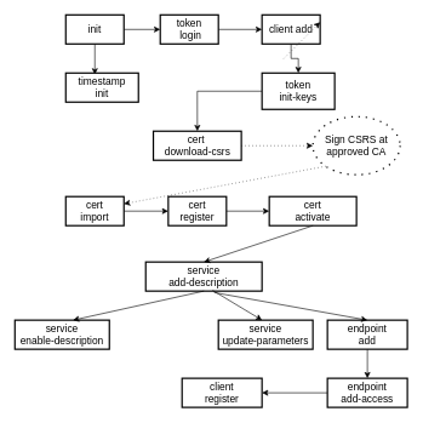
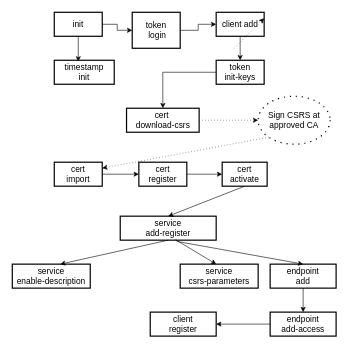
  <mxCell id="0" />
  <mxCell id="1" parent="0" />
  <mxCell id="2" style="edgeStyle=orthogonalEdgeStyle;rounded=0;orthogonalLoop=1;jettySize=auto;html=1;fontFamily=Helvetica;fontSize=14;" edge="1" parent="1" source="4" target="7"><mxGeometry relative="1" as="geometry" /></mxCell>
  <mxCell id="3" style="edgeStyle=orthogonalEdgeStyle;rounded=0;orthogonalLoop=1;jettySize=auto;html=1;entryX=0.4;entryY=0.05;entryDx=0;entryDy=0;entryPerimeter=0;fontFamily=Helvetica;fontSize=14;" edge="1" parent="1" source="4" target="5"><mxGeometry relative="1" as="geometry" /></mxCell>
  <mxCell id="4" value="init" style="rounded=0;whiteSpace=wrap;html=1;strokeWidth=2;fontFamily=Helvetica;fontSize=14;fontStyle=0" vertex="1" parent="1"><mxGeometry x="90" y="20" width="80" height="40" as="geometry" /></mxCell>
  <mxCell id="5" value="timestamp&lt;br&gt;init" style="rounded=0;whiteSpace=wrap;html=1;strokeWidth=2;fontFamily=Helvetica;fontSize=14;fontStyle=0" vertex="1" parent="1"><mxGeometry x="90" y="100" width="100" height="40" as="geometry" /></mxCell>
  <mxCell id="6" style="edgeStyle=orthogonalEdgeStyle;rounded=0;orthogonalLoop=1;jettySize=auto;html=1;fontFamily=Helvetica;fontSize=14;" edge="1" parent="1" source="7" target="9"><mxGeometry relative="1" as="geometry" /></mxCell>
- <mxCell id="7" value="token&lt;br&gt;&amp;nbsp;login" style="rounded=0;whiteSpace=wrap;html=1;strokeWidth=2;fontFamily=Helvetica;fontSize=14;fontStyle=0" vertex="1" parent="1"><mxGeometry x="220" y="20" width="80" height="40" as="geometry" /></mxCell>
+ <mxCell id="7" value="token&lt;br&gt;&amp;nbsp;login" style="rounded=0;whiteSpace=wrap;html=1;strokeWidth=2;fontFamily=Helvetica;fontSize=14;fontStyle=0" vertex="1" parent="1"><mxGeometry x="220" y="20" width="80" height="60" as="geometry" /></mxCell>
  <mxCell id="8" style="edgeStyle=orthogonalEdgeStyle;rounded=0;orthogonalLoop=1;jettySize=auto;html=1;entryX=0.5;entryY=0;entryDx=0;entryDy=0;fontFamily=Helvetica;fontSize=14;" edge="1" parent="1" source="9" target="11"><mxGeometry relative="1" as="geometry" /></mxCell>
  <mxCell id="9" value="client add" style="rounded=0;whiteSpace=wrap;html=1;strokeWidth=2;fontFamily=Helvetica;fontSize=14;fontStyle=0" vertex="1" parent="1"><mxGeometry x="360" y="20" width="80" height="40" as="geometry" /></mxCell>
  <mxCell id="10" style="edgeStyle=orthogonalEdgeStyle;rounded=0;orthogonalLoop=1;jettySize=auto;html=1;entryX=0.5;entryY=0;entryDx=0;entryDy=0;fontFamily=Helvetica;fontSize=14;" edge="1" parent="1" source="11" target="13"><mxGeometry relative="1" as="geometry" /></mxCell>
- <mxCell id="11" value="token &lt;br&gt;init-keys" style="rounded=0;whiteSpace=wrap;html=1;strokeWidth=2;fontFamily=Helvetica;fontSize=14;fontStyle=0" vertex="1" parent="1"><mxGeometry x="360" y="100" width="100" height="50" as="geometry" /></mxCell>
+ <mxCell id="11" value="token &lt;br&gt;init-keys" style="rounded=0;whiteSpace=wrap;html=1;strokeWidth=2;fontFamily=Helvetica;fontSize=14;fontStyle=0" vertex="1" parent="1"><mxGeometry x="360" y="100" width="80" height="40" as="geometry" /></mxCell>
  <mxCell id="12" style="edgeStyle=orthogonalEdgeStyle;rounded=0;orthogonalLoop=1;jettySize=auto;html=1;entryX=0;entryY=0.5;entryDx=0;entryDy=0;fontFamily=Helvetica;fontSize=14;dashed=1;dashPattern=1 4;" edge="1" parent="1" source="13" target="14"><mxGeometry relative="1" as="geometry" /></mxCell>
  <mxCell id="13" value="cert&amp;nbsp;&lt;br&gt;download-csrs" style="rounded=0;whiteSpace=wrap;html=1;strokeWidth=2;fontFamily=Helvetica;fontSize=14;fontStyle=0" vertex="1" parent="1"><mxGeometry x="210.52" y="180" width="121.05" height="40" as="geometry" /></mxCell>
  <mxCell id="14" value="Sign CSRS at approved CA" style="ellipse;whiteSpace=wrap;html=1;fontFamily=Helvetica;fontSize=14;strokeWidth=2;dashed=1;dashPattern=1 4;" vertex="1" parent="1"><mxGeometry x="430" y="160" width="120" height="80" as="geometry" /></mxCell>
  <mxCell id="15" style="edgeStyle=orthogonalEdgeStyle;rounded=0;orthogonalLoop=1;jettySize=auto;html=1;entryX=0;entryY=0.5;entryDx=0;entryDy=0;fontFamily=Helvetica;fontSize=14;" edge="1" parent="1" source="16" target="20"><mxGeometry relative="1" as="geometry" /></mxCell>
  <mxCell id="16" value="cert&lt;br&gt;import" style="rounded=0;whiteSpace=wrap;html=1;strokeWidth=2;fontFamily=Helvetica;fontSize=14;fontStyle=0" vertex="1" parent="1"><mxGeometry x="90" y="270" width="80" height="40" as="geometry" /></mxCell>
  <mxCell id="17" value="" style="endArrow=classic;html=1;dashed=1;dashPattern=1 4;fontFamily=Helvetica;fontSize=14;" edge="1" parent="1"><mxGeometry width="50" height="50" relative="1" as="geometry"><mxPoint x="390" y="80" as="sourcePoint" /><mxPoint x="440" y="30" as="targetPoint" /></mxGeometry></mxCell>
  <mxCell id="18" value="" style="endArrow=classic;html=1;dashed=1;dashPattern=1 4;fontFamily=Helvetica;fontSize=14;exitX=0;exitY=1;exitDx=0;exitDy=0;entryX=1;entryY=0.25;entryDx=0;entryDy=0;" edge="1" parent="1" source="14" target="16"><mxGeometry width="50" height="50" relative="1" as="geometry"><mxPoint x="250" y="330" as="sourcePoint" /><mxPoint x="180" y="290" as="targetPoint" /></mxGeometry></mxCell>
  <mxCell id="19" style="edgeStyle=orthogonalEdgeStyle;rounded=0;orthogonalLoop=1;jettySize=auto;html=1;entryX=0;entryY=0.5;entryDx=0;entryDy=0;fontFamily=Helvetica;fontSize=14;" edge="1" parent="1" source="20" target="21"><mxGeometry relative="1" as="geometry" /></mxCell>
  <mxCell id="20" value="cert&lt;br&gt;register" style="rounded=0;whiteSpace=wrap;html=1;strokeWidth=2;fontFamily=Helvetica;fontSize=14;fontStyle=0" vertex="1" parent="1"><mxGeometry x="231.05" y="270" width="80" height="40" as="geometry" /></mxCell>
- <mxCell id="21" value="cert&lt;br&gt;activate" style="rounded=0;whiteSpace=wrap;html=1;strokeWidth=2;fontFamily=Helvetica;fontSize=14;fontStyle=0" vertex="1" parent="1"><mxGeometry x="370" y="270" width="120" height="40" as="geometry" /></mxCell>
- <mxCell id="22" value="service&lt;br&gt;add-description" style="rounded=0;whiteSpace=wrap;html=1;strokeWidth=2;fontFamily=Helvetica;fontSize=14;fontStyle=0" vertex="1" parent="1"><mxGeometry x="200" y="360" width="160" height="40" as="geometry" /></mxCell>
+ <mxCell id="21" value="cert&lt;br&gt;activate" style="rounded=0;whiteSpace=wrap;html=1;strokeWidth=2;fontFamily=Helvetica;fontSize=14;fontStyle=0" vertex="1" parent="1"><mxGeometry x="370" y="270" width="75" height="40" as="geometry" /></mxCell>
+ <mxCell id="22" value="service&lt;br&gt;add-register" style="rounded=0;whiteSpace=wrap;html=1;strokeWidth=2;fontFamily=Helvetica;fontSize=14;fontStyle=0" vertex="1" parent="1"><mxGeometry x="200" y="360" width="160" height="40" as="geometry" /></mxCell>
  <mxCell id="23" value="" style="endArrow=classic;html=1;fontFamily=Helvetica;fontSize=14;entryX=0.5;entryY=0;entryDx=0;entryDy=0;exitX=0.5;exitY=1;exitDx=0;exitDy=0;" edge="1" parent="1" source="21" target="22"><mxGeometry width="50" height="50" relative="1" as="geometry"><mxPoint x="390" y="130" as="sourcePoint" /><mxPoint x="440" y="80" as="targetPoint" /></mxGeometry></mxCell>
  <mxCell id="24" value="service&lt;br&gt;enable-description" style="rounded=0;whiteSpace=wrap;html=1;strokeWidth=2;fontFamily=Helvetica;fontSize=14;fontStyle=0" vertex="1" parent="1"><mxGeometry x="20" y="440" width="130" height="40" as="geometry" /></mxCell>
- <mxCell id="25" value="service&lt;br&gt;update-parameters" style="rounded=0;whiteSpace=wrap;html=1;strokeWidth=2;fontFamily=Helvetica;fontSize=14;fontStyle=0" vertex="1" parent="1"><mxGeometry x="300" y="440" width="130" height="40" as="geometry" /></mxCell>
+ <mxCell id="25" value="service&lt;br&gt;csrs-parameters" style="rounded=0;whiteSpace=wrap;html=1;strokeWidth=2;fontFamily=Helvetica;fontSize=14;fontStyle=0" vertex="1" parent="1"><mxGeometry x="300" y="440" width="130" height="40" as="geometry" /></mxCell>
  <mxCell id="26" style="edgeStyle=orthogonalEdgeStyle;rounded=0;orthogonalLoop=1;jettySize=auto;html=1;entryX=0.5;entryY=0;entryDx=0;entryDy=0;fontFamily=Helvetica;fontSize=14;" edge="1" parent="1" source="27" target="32"><mxGeometry relative="1" as="geometry" /></mxCell>
  <mxCell id="27" value="endpoint&lt;br&gt;add" style="rounded=0;whiteSpace=wrap;html=1;strokeWidth=2;fontFamily=Helvetica;fontSize=14;fontStyle=0" vertex="1" parent="1"><mxGeometry x="450" y="440" width="110" height="40" as="geometry" /></mxCell>
  <mxCell id="28" value="" style="endArrow=classic;html=1;fontFamily=Helvetica;fontSize=14;exitX=0.5;exitY=1;exitDx=0;exitDy=0;entryX=0.615;entryY=0;entryDx=0;entryDy=0;entryPerimeter=0;" edge="1" parent="1" source="22" target="24"><mxGeometry width="50" height="50" relative="1" as="geometry"><mxPoint x="380" y="280" as="sourcePoint" /><mxPoint x="430" y="230" as="targetPoint" /></mxGeometry></mxCell>
  <mxCell id="29" value="" style="endArrow=classic;html=1;fontFamily=Helvetica;fontSize=14;exitX=0.575;exitY=0.975;exitDx=0;exitDy=0;exitPerimeter=0;" edge="1" parent="1" source="22"><mxGeometry width="50" height="50" relative="1" as="geometry"><mxPoint x="298" y="409" as="sourcePoint" /><mxPoint x="360" y="440" as="targetPoint" /></mxGeometry></mxCell>
  <mxCell id="30" value="" style="endArrow=classic;html=1;fontFamily=Helvetica;fontSize=14;entryX=0.5;entryY=0;entryDx=0;entryDy=0;exitX=0.588;exitY=1.05;exitDx=0;exitDy=0;exitPerimeter=0;" edge="1" parent="1" source="22" target="27"><mxGeometry width="50" height="50" relative="1" as="geometry"><mxPoint x="302" y="409" as="sourcePoint" /><mxPoint x="370" y="450" as="targetPoint" /></mxGeometry></mxCell>
  <mxCell id="31" style="edgeStyle=orthogonalEdgeStyle;rounded=0;orthogonalLoop=1;jettySize=auto;html=1;fontFamily=Helvetica;fontSize=14;" edge="1" parent="1" source="32" target="33"><mxGeometry relative="1" as="geometry" /></mxCell>
  <mxCell id="32" value="endpoint&lt;br&gt;add-access" style="rounded=0;whiteSpace=wrap;html=1;strokeWidth=2;fontFamily=Helvetica;fontSize=14;fontStyle=0" vertex="1" parent="1"><mxGeometry x="450" y="520" width="110" height="40" as="geometry" /></mxCell>
  <mxCell id="33" value="client&lt;br&gt;register" style="rounded=0;whiteSpace=wrap;html=1;strokeWidth=2;fontFamily=Helvetica;fontSize=14;fontStyle=0" vertex="1" parent="1"><mxGeometry x="250" y="520" width="110" height="40" as="geometry" /></mxCell>
